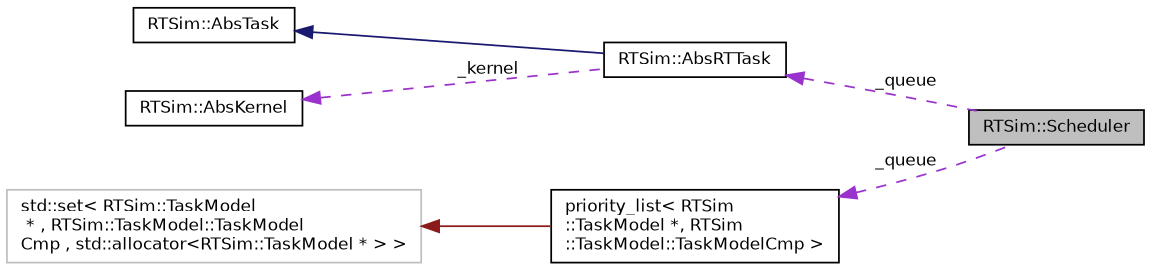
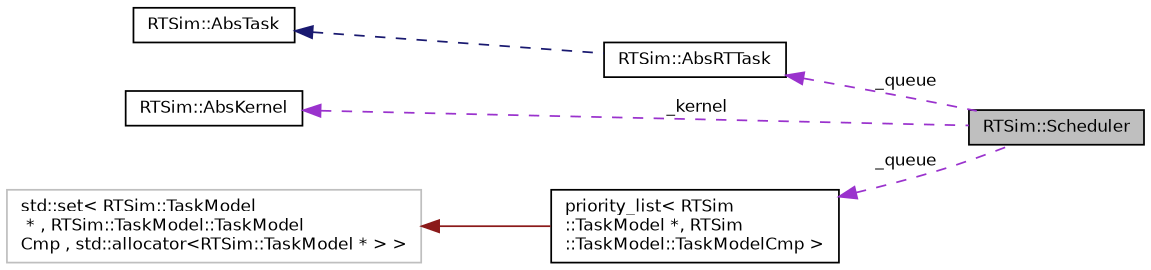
  digraph {
    rankdir=LR
    node [color=black fillcolor=white fontname=Helvetica fontsize=10 shape=record style=filled]
    edge [color=darkorchid3 dir=back fontname=Helvetica fontsize=10 labelfontname=Helvetica labelfontsize=10 style=dashed]
    n1 [fillcolor=grey75 fontcolor=black height=0.2 label="RTSim::Scheduler" width=0.4]
    n2 [height=0.2 label="RTSim::AbsRTTask" width=0.4]
    n3 [height=0.2 label="RTSim::AbsTask" width=0.4]
    n4 [height=0.2 label="RTSim::AbsKernel" width=0.4]
    n5 [height=0.2 label="priority_list\< RTSim\l::TaskModel *, RTSim\l::TaskModel::TaskModelCmp \>" width=0.4]
    n6 [color=grey75 height=0.2 label="std::set\< RTSim::TaskModel\l * , RTSim::TaskModel::TaskModel\lCmp , std::allocator\<RTSim::TaskModel * \>  \>" width=0.4]
    n2 -> n1 [label=" _queue"]
-   n3 -> n2 [color=midnightblue style=solid]
-   n4 -> n2 [label=" _kernel"]
+   n3 -> n2 [color=midnightblue]
+   n4 -> n1 [label=" _kernel"]
    n5 -> n1 [label=" _queue"]
    n6 -> n5 [color=firebrick4 style=solid]
  }
